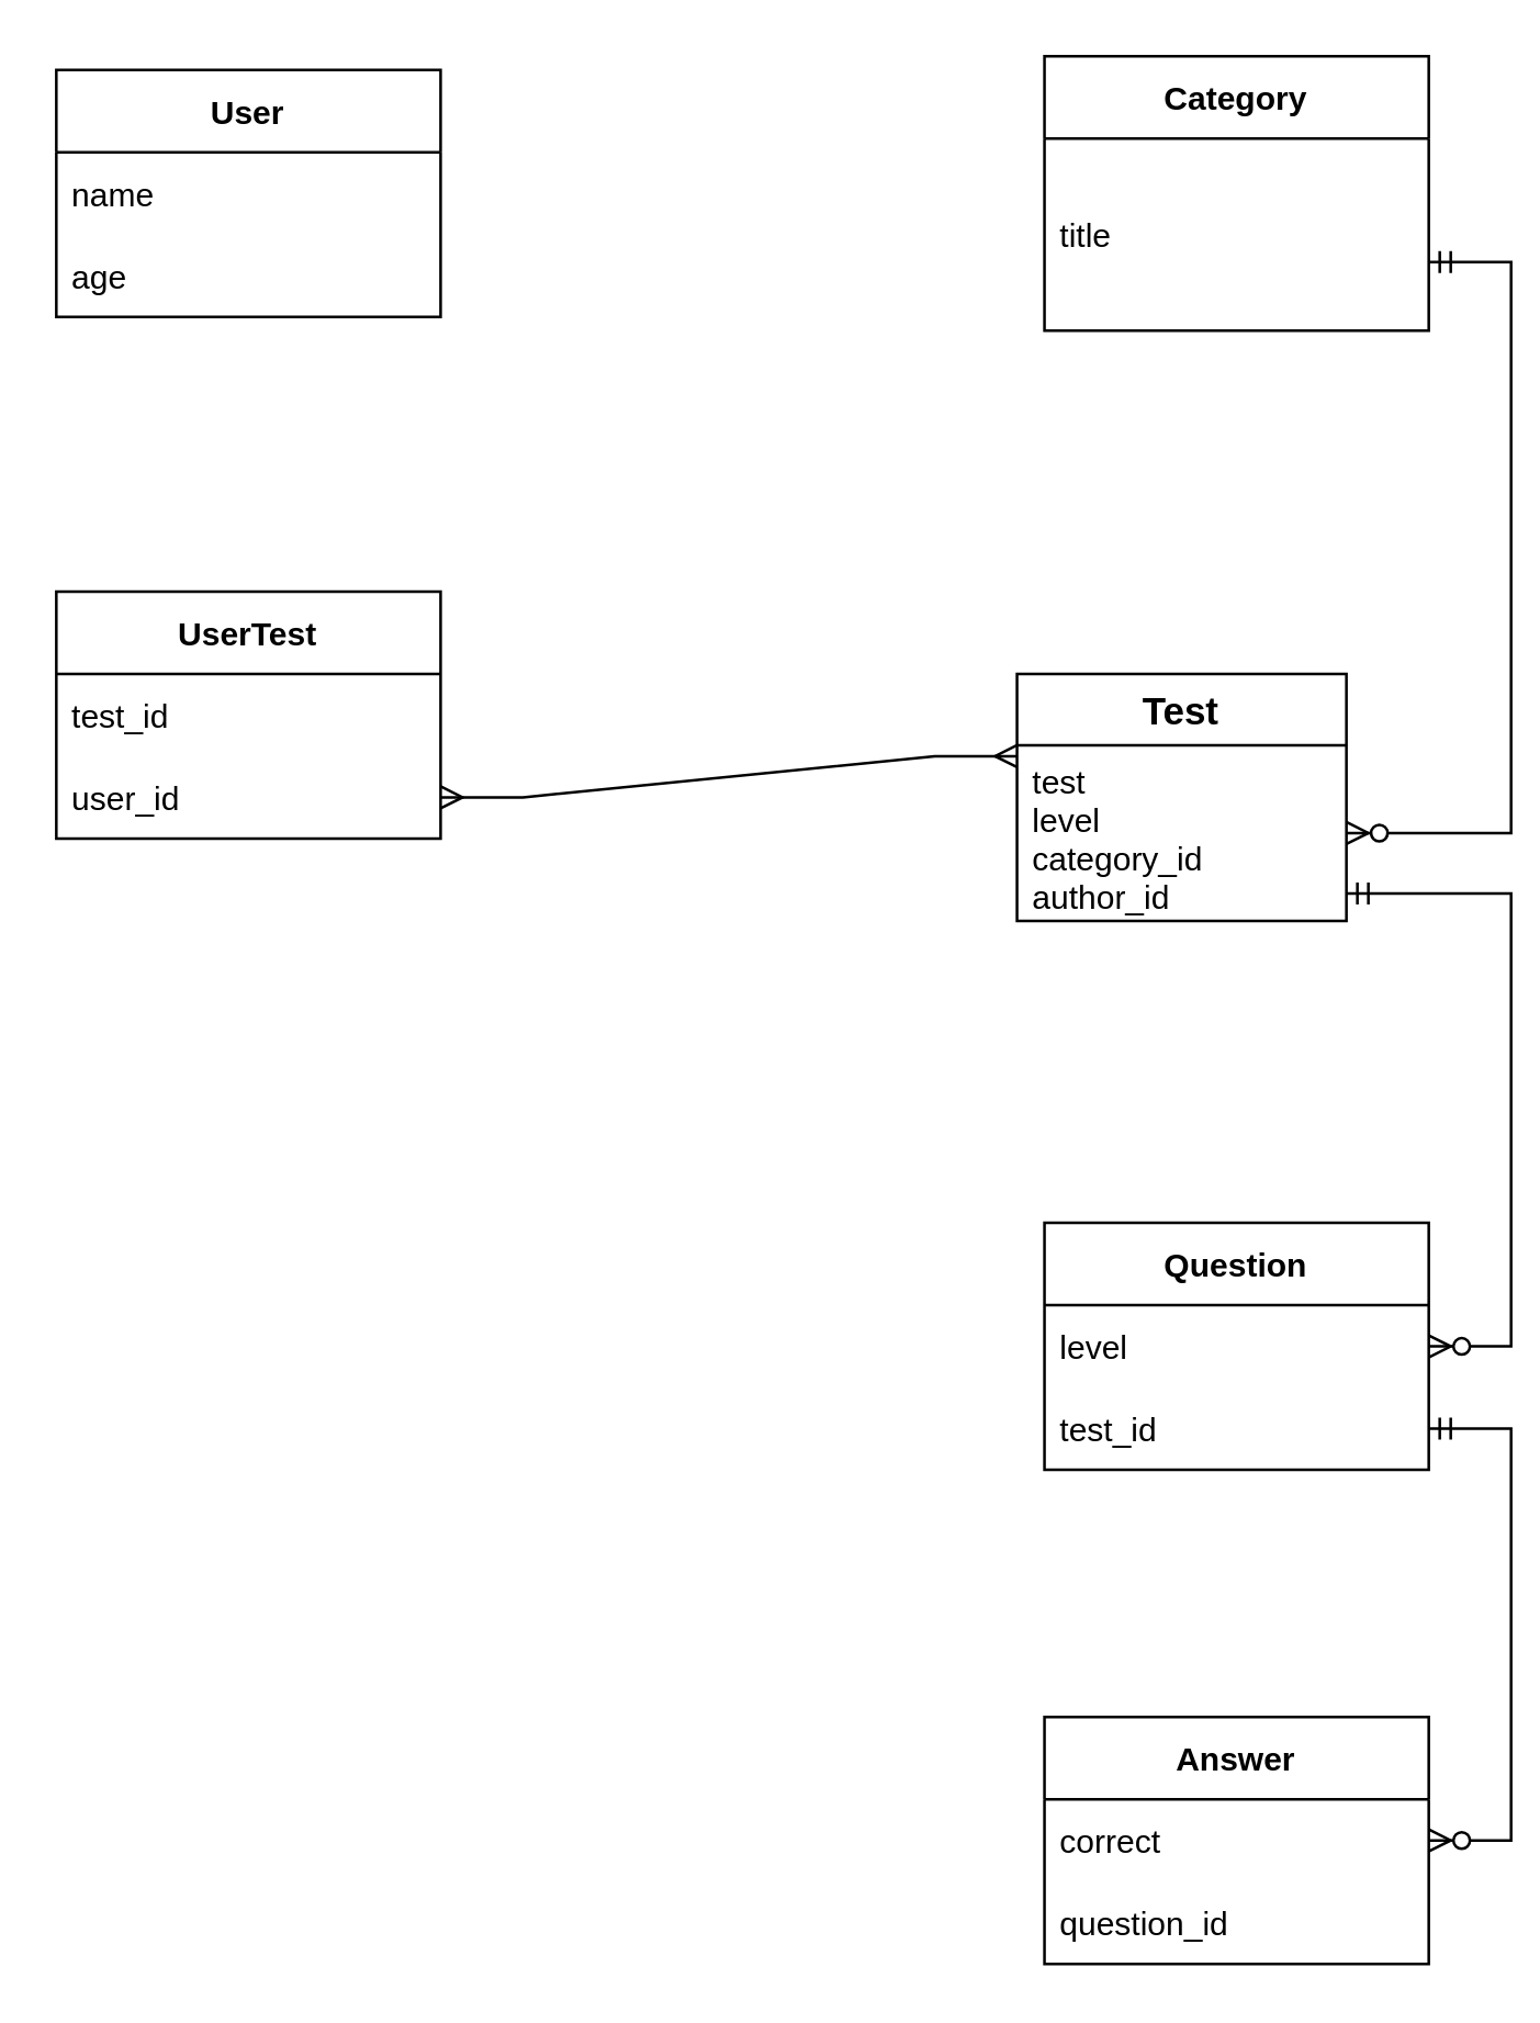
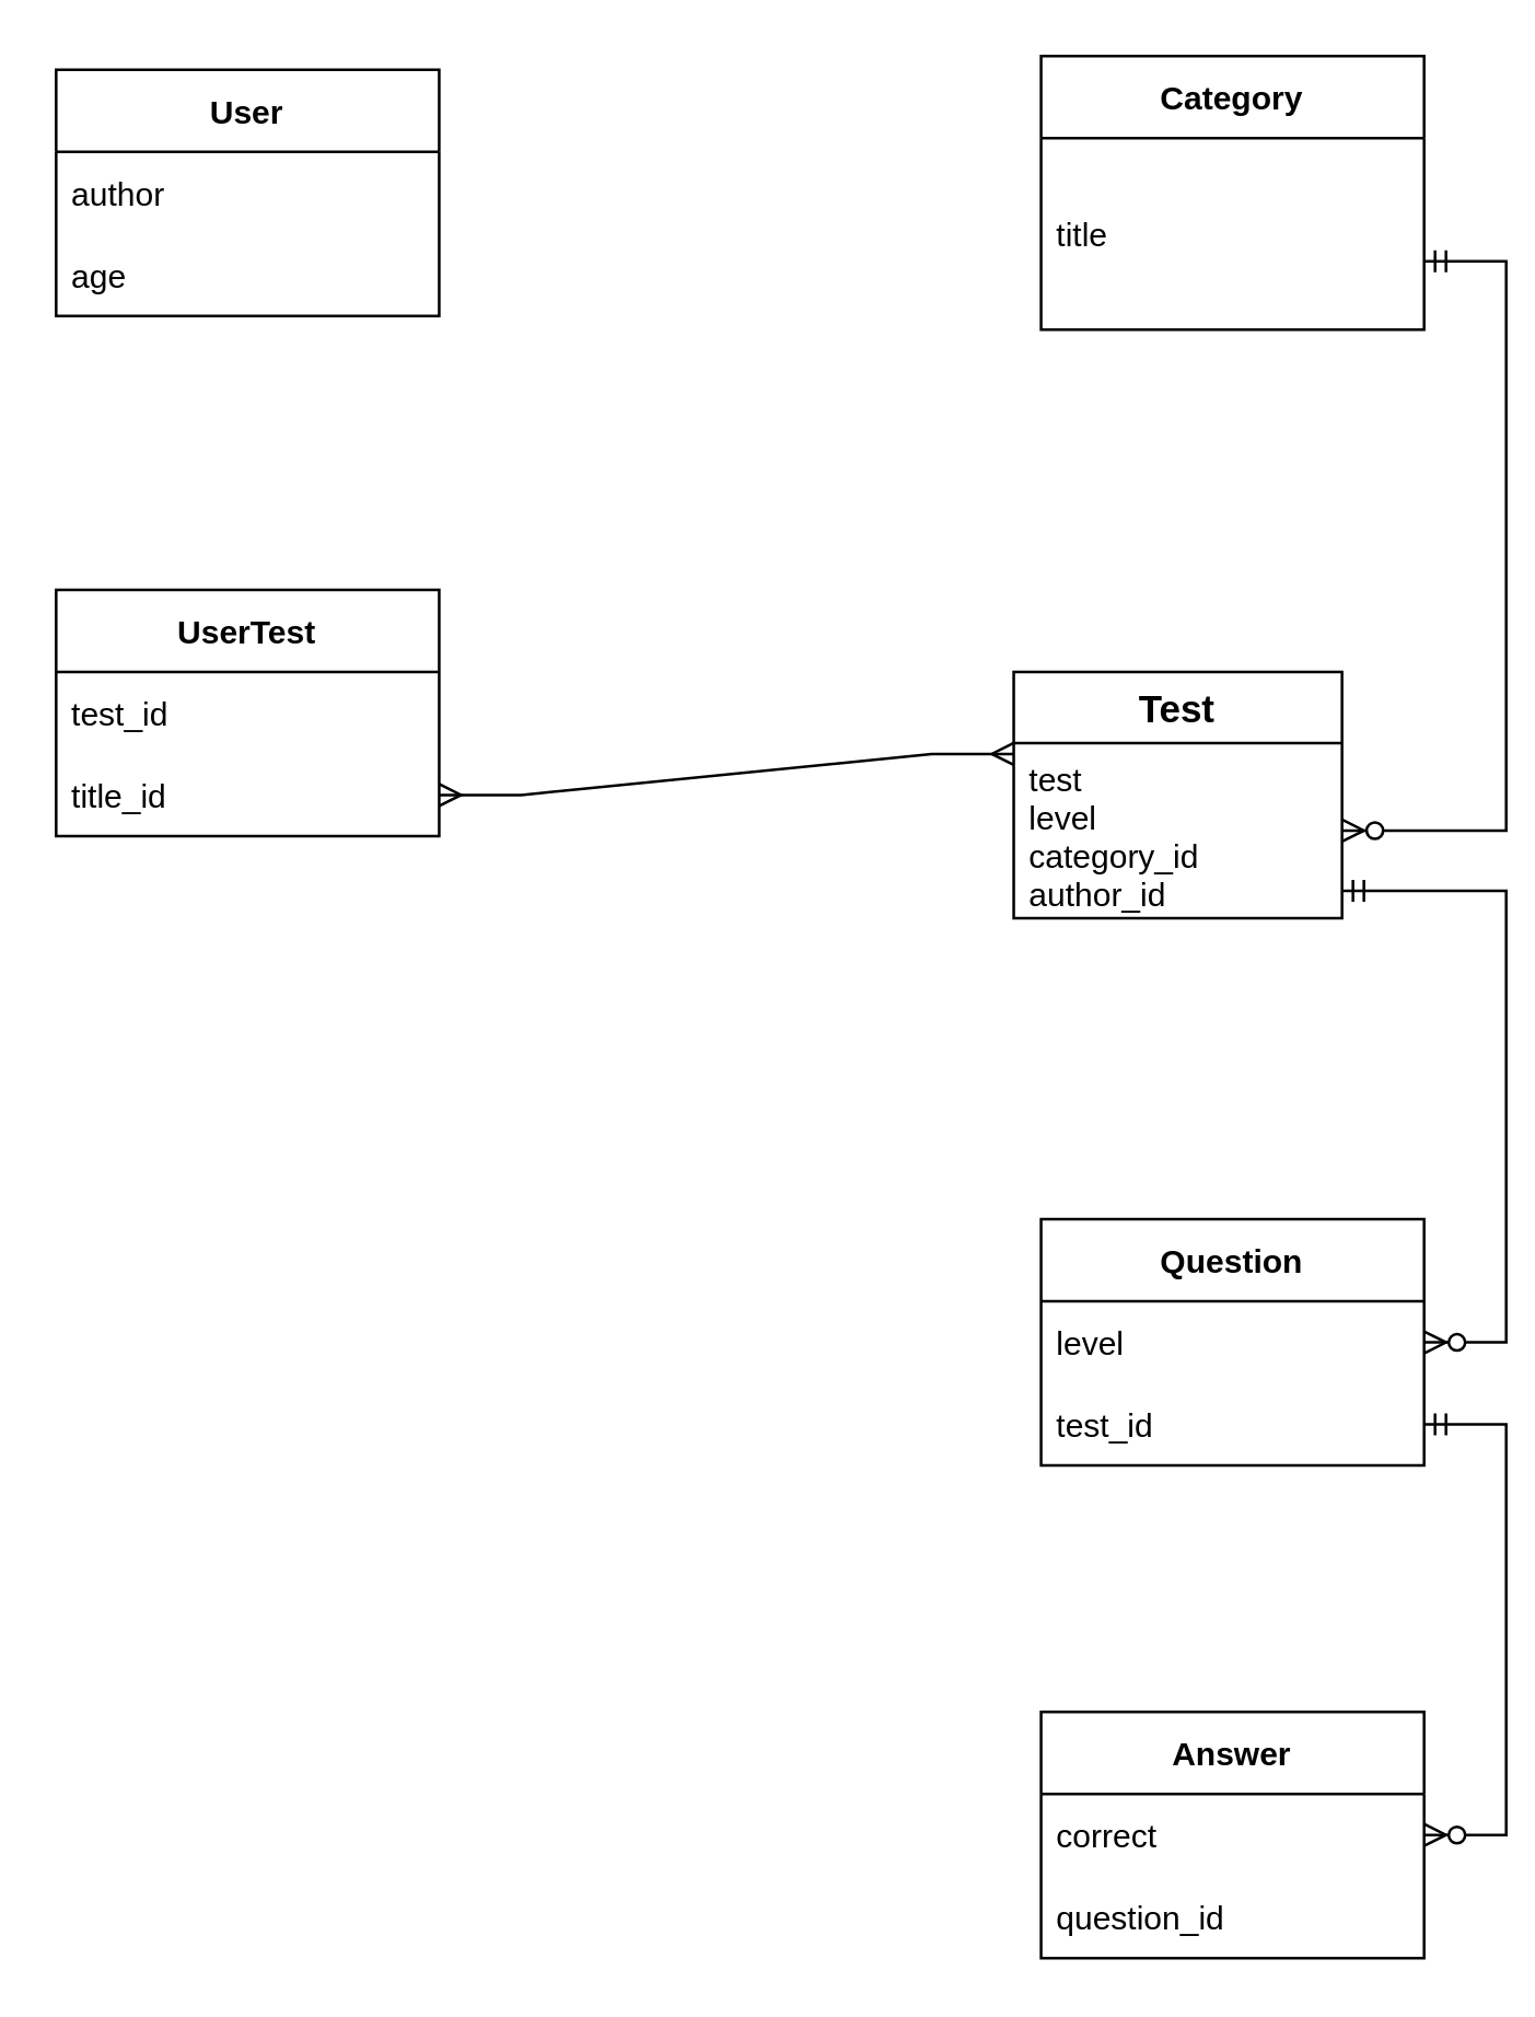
  <mxCell id="0" />
  <mxCell id="1" parent="0" />
  <mxCell id="2" value="User" style="swimlane;fontStyle=1;childLayout=stackLayout;horizontal=1;startSize=30;horizontalStack=0;resizeParent=1;resizeParentMax=0;resizeLast=0;collapsible=1;marginBottom=0;" parent="1" vertex="1"><mxGeometry x="20" y="25" width="140" height="90" as="geometry" /></mxCell>
- <mxCell id="3" value="name" style="text;strokeColor=none;fillColor=none;align=left;verticalAlign=middle;spacingLeft=4;spacingRight=4;overflow=hidden;points=[[0,0.5],[1,0.5]];portConstraint=eastwest;rotatable=0;" parent="2" vertex="1"><mxGeometry y="30" width="140" height="30" as="geometry" /></mxCell>
+ <mxCell id="3" value="author" style="text;strokeColor=none;fillColor=none;align=left;verticalAlign=middle;spacingLeft=4;spacingRight=4;overflow=hidden;points=[[0,0.5],[1,0.5]];portConstraint=eastwest;rotatable=0;" parent="2" vertex="1"><mxGeometry y="30" width="140" height="30" as="geometry" /></mxCell>
  <mxCell id="4" value="age" style="text;strokeColor=none;fillColor=none;align=left;verticalAlign=middle;spacingLeft=4;spacingRight=4;overflow=hidden;points=[[0,0.5],[1,0.5]];portConstraint=eastwest;rotatable=0;" parent="2" vertex="1"><mxGeometry y="60" width="140" height="30" as="geometry" /></mxCell>
  <mxCell id="5" value="Category" style="swimlane;fontStyle=1;childLayout=stackLayout;horizontal=1;startSize=30;horizontalStack=0;resizeParent=1;resizeParentMax=0;resizeLast=0;collapsible=1;marginBottom=0;" parent="1" vertex="1"><mxGeometry x="380" y="20" width="140" height="100" as="geometry" /></mxCell>
  <mxCell id="6" value="title" style="text;strokeColor=none;fillColor=none;align=left;verticalAlign=middle;spacingLeft=4;spacingRight=4;overflow=hidden;points=[[0,0.5],[1,0.5]];portConstraint=eastwest;rotatable=0;" parent="5" vertex="1"><mxGeometry y="30" width="140" height="70" as="geometry" /></mxCell>
  <mxCell id="7" value="Question" style="swimlane;fontStyle=1;childLayout=stackLayout;horizontal=1;startSize=30;horizontalStack=0;resizeParent=1;resizeParentMax=0;resizeLast=0;collapsible=1;marginBottom=0;" parent="1" vertex="1"><mxGeometry x="380" y="445" width="140" height="90" as="geometry" /></mxCell>
  <mxCell id="8" value="level" style="text;strokeColor=none;fillColor=none;align=left;verticalAlign=middle;spacingLeft=4;spacingRight=4;overflow=hidden;points=[[0,0.5],[1,0.5]];portConstraint=eastwest;rotatable=0;" parent="7" vertex="1"><mxGeometry y="30" width="140" height="30" as="geometry" /></mxCell>
  <mxCell id="9" value="test_id" style="text;strokeColor=none;fillColor=none;align=left;verticalAlign=middle;spacingLeft=4;spacingRight=4;overflow=hidden;points=[[0,0.5],[1,0.5]];portConstraint=eastwest;rotatable=0;" parent="7" vertex="1"><mxGeometry y="60" width="140" height="30" as="geometry" /></mxCell>
  <mxCell id="10" value="Answer" style="swimlane;fontStyle=1;childLayout=stackLayout;horizontal=1;startSize=30;horizontalStack=0;resizeParent=1;resizeParentMax=0;resizeLast=0;collapsible=1;marginBottom=0;" parent="1" vertex="1"><mxGeometry x="380" y="625" width="140" height="90" as="geometry" /></mxCell>
  <mxCell id="11" value="correct" style="text;strokeColor=none;fillColor=none;align=left;verticalAlign=middle;spacingLeft=4;spacingRight=4;overflow=hidden;points=[[0,0.5],[1,0.5]];portConstraint=eastwest;rotatable=0;" parent="10" vertex="1"><mxGeometry y="30" width="140" height="30" as="geometry" /></mxCell>
  <mxCell id="12" value="question_id" style="text;strokeColor=none;fillColor=none;align=left;verticalAlign=middle;spacingLeft=4;spacingRight=4;overflow=hidden;points=[[0,0.5],[1,0.5]];portConstraint=eastwest;rotatable=0;" parent="10" vertex="1"><mxGeometry y="60" width="140" height="30" as="geometry" /></mxCell>
  <mxCell id="13" value="UserTest" style="swimlane;fontStyle=1;childLayout=stackLayout;horizontal=1;startSize=30;horizontalStack=0;resizeParent=1;resizeParentMax=0;resizeLast=0;collapsible=1;marginBottom=0;" parent="1" vertex="1"><mxGeometry x="20" y="215" width="140" height="90" as="geometry" /></mxCell>
  <mxCell id="14" value="test_id" style="text;strokeColor=none;fillColor=none;align=left;verticalAlign=middle;spacingLeft=4;spacingRight=4;overflow=hidden;points=[[0,0.5],[1,0.5]];portConstraint=eastwest;rotatable=0;" parent="13" vertex="1"><mxGeometry y="30" width="140" height="30" as="geometry" /></mxCell>
- <mxCell id="15" value="user_id" style="text;strokeColor=none;fillColor=none;align=left;verticalAlign=middle;spacingLeft=4;spacingRight=4;overflow=hidden;points=[[0,0.5],[1,0.5]];portConstraint=eastwest;rotatable=0;" parent="13" vertex="1"><mxGeometry y="60" width="140" height="30" as="geometry" /></mxCell>
+ <mxCell id="15" value="title_id" style="text;strokeColor=none;fillColor=none;align=left;verticalAlign=middle;spacingLeft=4;spacingRight=4;overflow=hidden;points=[[0,0.5],[1,0.5]];portConstraint=eastwest;rotatable=0;" parent="13" vertex="1"><mxGeometry y="60" width="140" height="30" as="geometry" /></mxCell>
  <mxCell id="16" value="" style="edgeStyle=entityRelationEdgeStyle;fontSize=12;html=1;endArrow=ERzeroToMany;startArrow=ERmandOne;rounded=0;entryX=1;entryY=0.5;entryDx=0;entryDy=0;exitX=1;exitY=0.5;exitDx=0;exitDy=0;" parent="1" source="9" target="11" edge="1"><mxGeometry width="100" height="100" relative="1" as="geometry"><mxPoint x="530" y="545" as="sourcePoint" /><mxPoint x="630" y="445" as="targetPoint" /></mxGeometry></mxCell>
  <mxCell id="17" value="Test" style="swimlane;fontStyle=1;childLayout=stackLayout;horizontal=1;startSize=26;horizontalStack=0;resizeParent=1;resizeParentMax=0;resizeLast=0;collapsible=1;marginBottom=0;align=center;fontSize=14;" parent="1" vertex="1"><mxGeometry x="370" y="245" width="120" height="90" as="geometry" /></mxCell>
  <mxCell id="18" value="test&#10;level&#10;category_id&#10;author_id" style="text;strokeColor=none;fillColor=none;spacingLeft=4;spacingRight=4;overflow=hidden;rotatable=0;points=[[0,0.5],[1,0.5]];portConstraint=eastwest;fontSize=12;" parent="17" vertex="1"><mxGeometry y="26" width="120" height="64" as="geometry" /></mxCell>
  <mxCell id="19" value="" style="edgeStyle=entityRelationEdgeStyle;fontSize=12;html=1;endArrow=ERmany;startArrow=ERmany;rounded=0;exitX=1;exitY=0.5;exitDx=0;exitDy=0;" parent="1" source="15" edge="1"><mxGeometry width="100" height="100" relative="1" as="geometry"><mxPoint x="270" y="375" as="sourcePoint" /><mxPoint x="370" y="275" as="targetPoint" /></mxGeometry></mxCell>
  <mxCell id="20" value="" style="edgeStyle=entityRelationEdgeStyle;fontSize=12;html=1;endArrow=ERzeroToMany;startArrow=ERmandOne;rounded=0;entryX=1;entryY=0.5;entryDx=0;entryDy=0;" parent="1" target="18" edge="1"><mxGeometry width="100" height="100" relative="1" as="geometry"><mxPoint x="520" y="95" as="sourcePoint" /><mxPoint x="620" y="-5" as="targetPoint" /></mxGeometry></mxCell>
  <mxCell id="21" value="" style="edgeStyle=entityRelationEdgeStyle;fontSize=12;html=1;endArrow=ERzeroToMany;startArrow=ERmandOne;rounded=0;exitX=1;exitY=0.5;exitDx=0;exitDy=0;" parent="1" target="8" edge="1"><mxGeometry width="100" height="100" relative="1" as="geometry"><mxPoint x="490" y="325" as="sourcePoint" /><mxPoint x="670" y="225" as="targetPoint" /></mxGeometry></mxCell>
